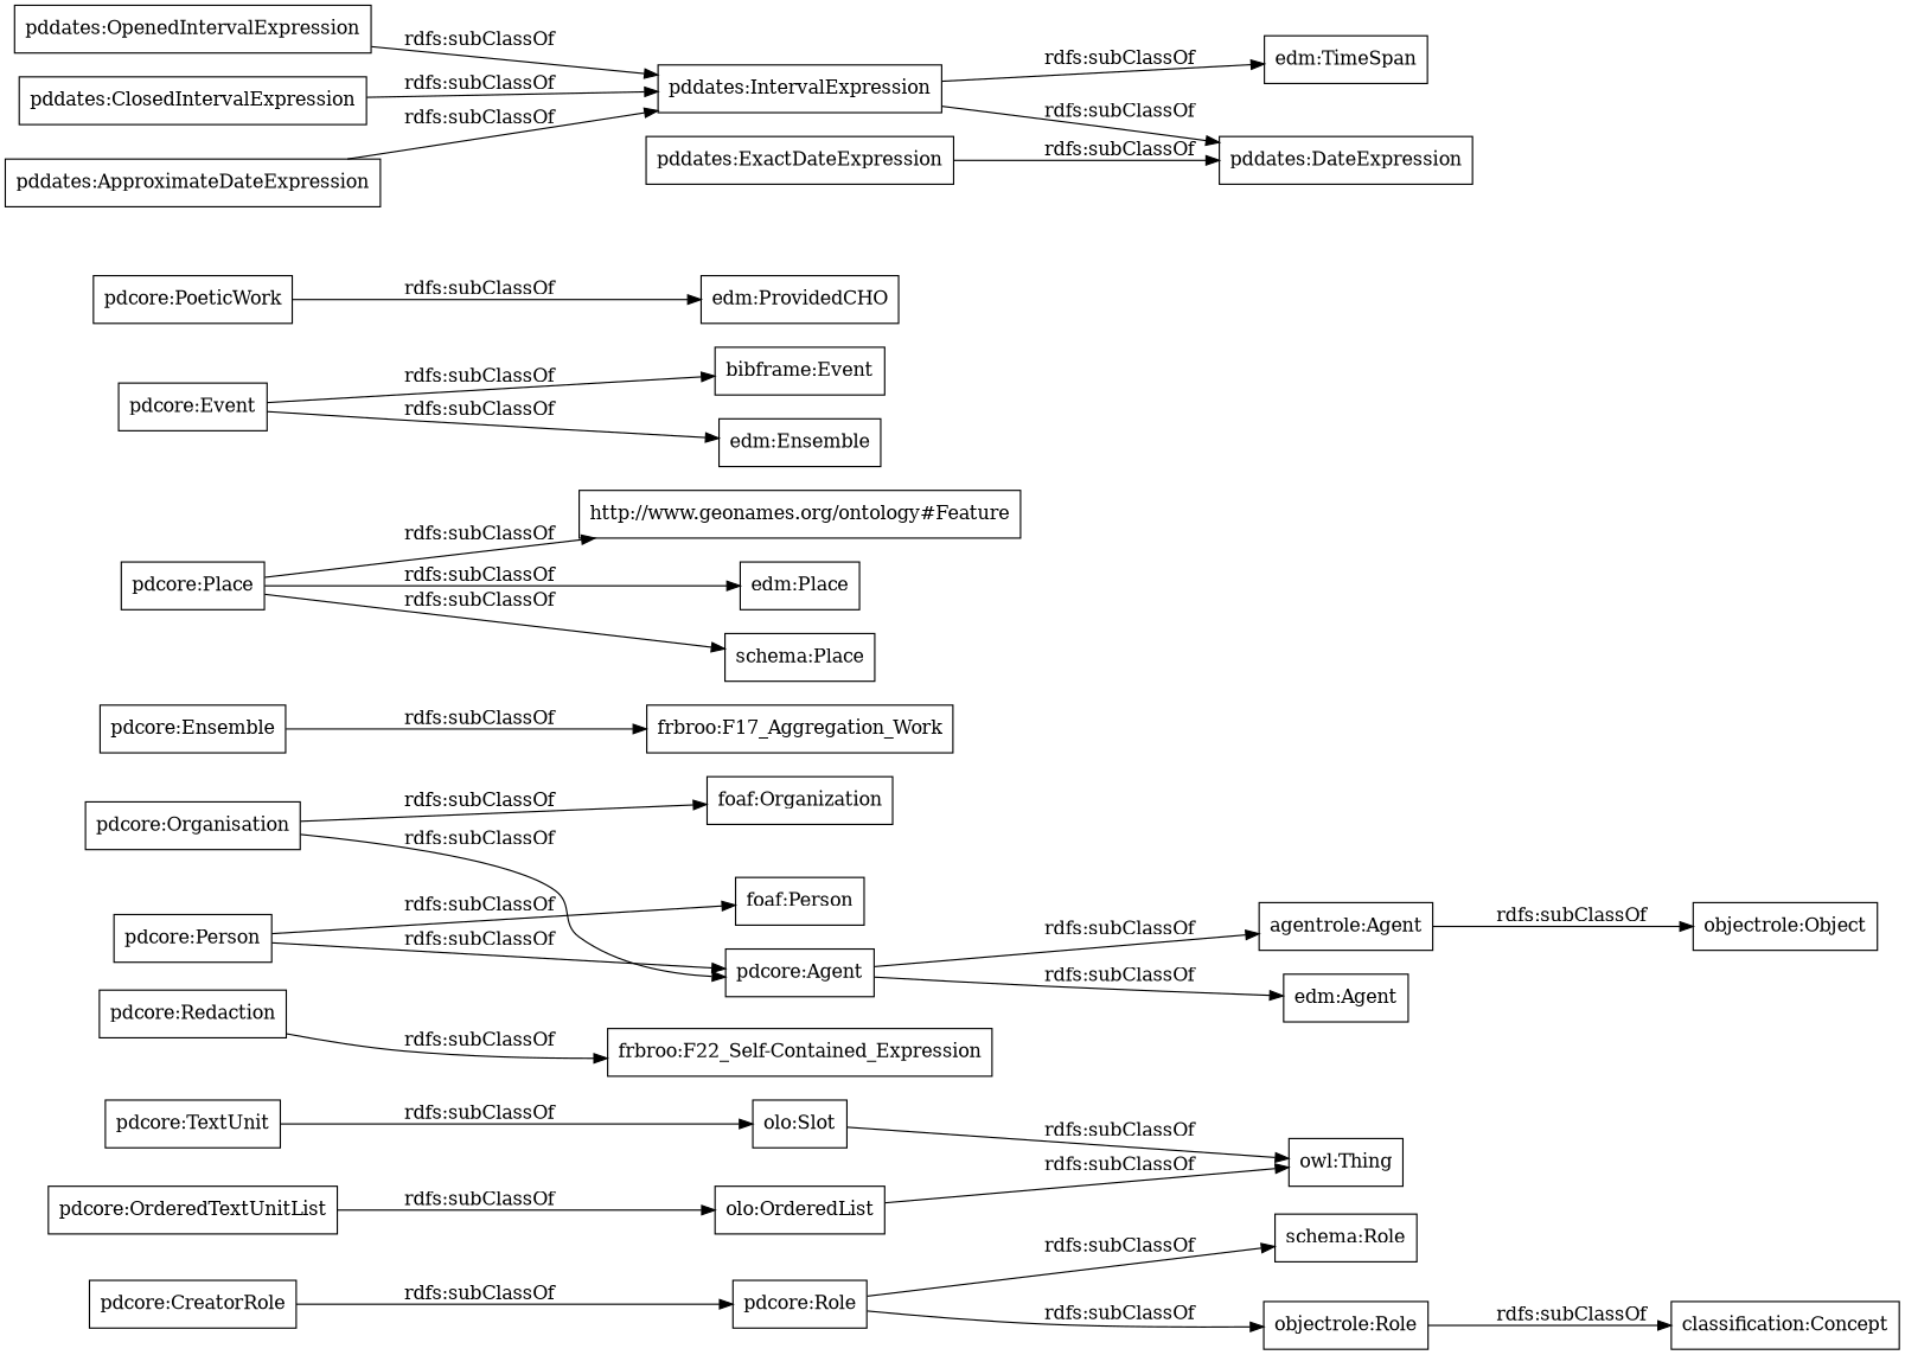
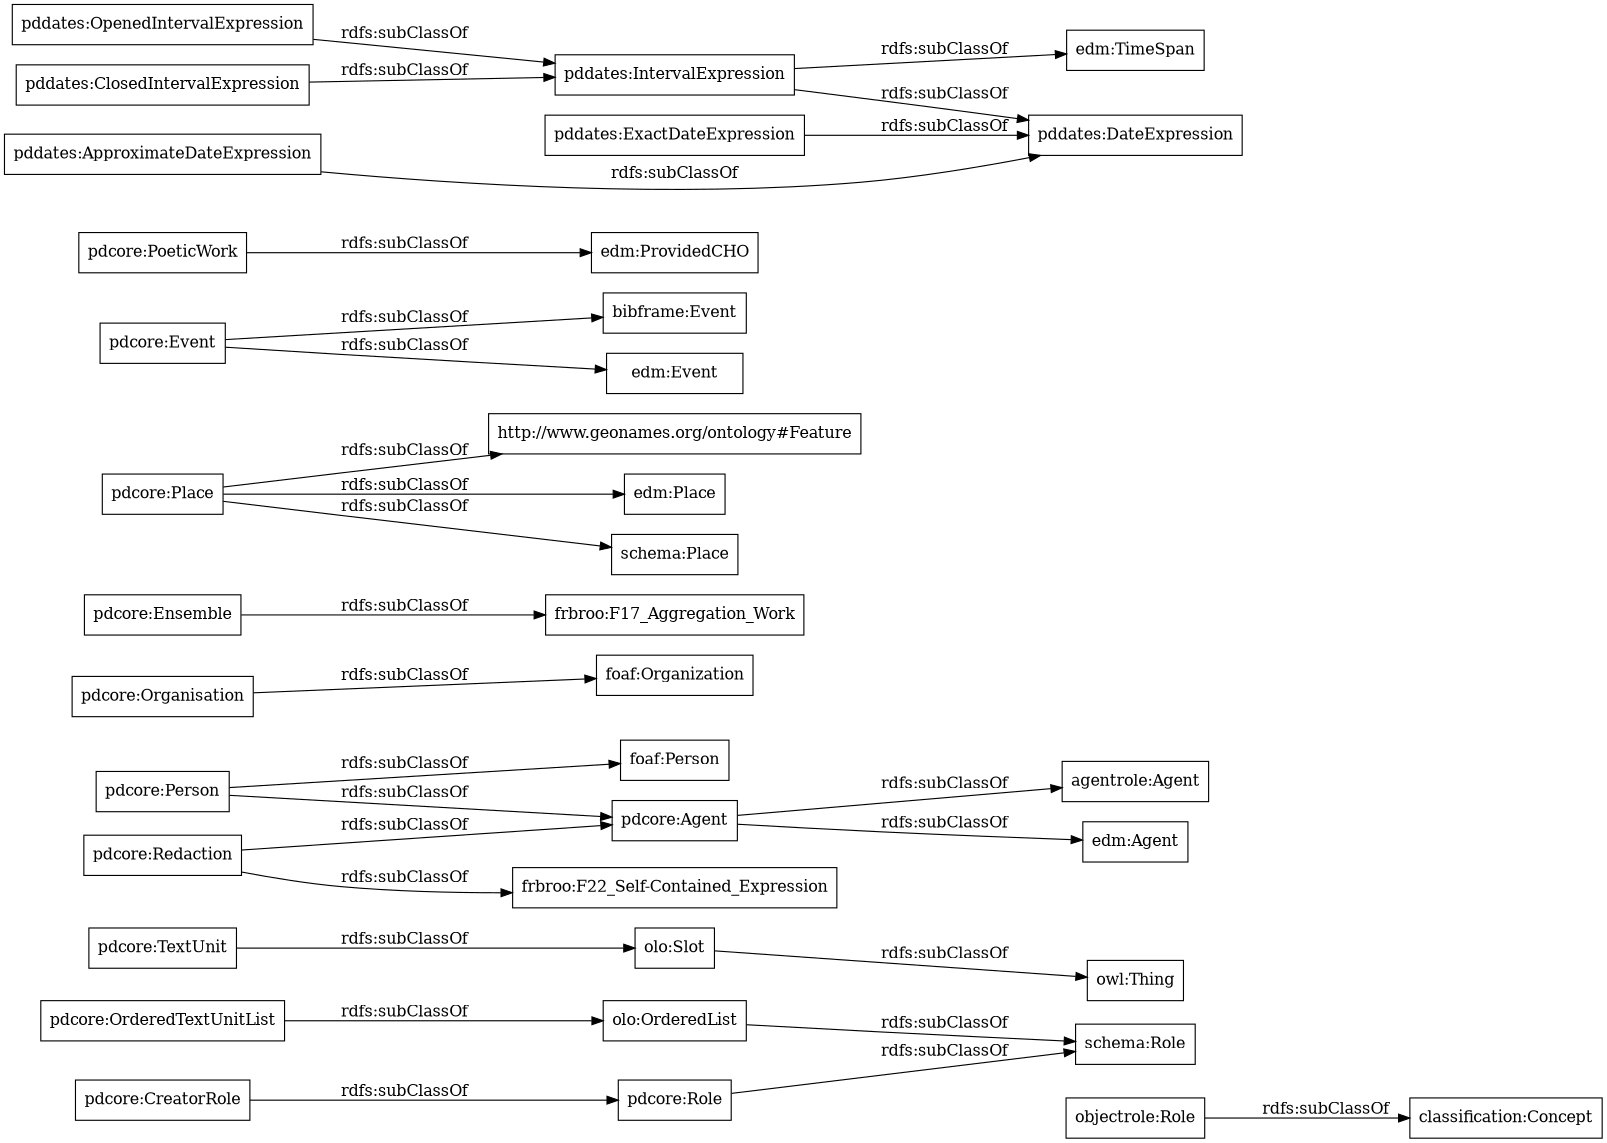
  digraph {
    rankdir=LR
    node [color=black shape=rectangle]
    "pdcore:Role"
    "schema:Role"
    "objectrole:Role"
    "classification:Concept"
    "pdcore:OrderedTextUnitList"
    "olo:OrderedList"
    "owl:Thing"
    "agentrole:Agent"
-   "objectrole:Object"
    "pdcore:Agent"
    "edm:Agent"
    "pdcore:CreatorRole"
    "pdcore:Person"
    "foaf:Person"
    "pdcore:Organisation"
    "foaf:Organization"
    "pdcore:Redaction"
    "frbroo:F22_Self-Contained_Expression"
    "pdcore:Ensemble"
    "frbroo:F17_Aggregation_Work"
    "pdcore:TextUnit"
    "olo:Slot"
    "pdcore:Place"
    "http://www.geonames.org/ontology#Feature"
    "edm:Place"
    "schema:Place"
    "pdcore:Event"
    "bibframe:Event"
-   "edm:Event" [label="edm:Ensemble"]
+   "edm:Event"
    "pdcore:PoeticWork"
    "edm:ProvidedCHO"
    "pddates:OpenedIntervalExpression"
    "pddates:IntervalExpression"
    "edm:TimeSpan"
    "pddates:DateExpression"
    "pddates:ClosedIntervalExpression"
    "pddates:ExactDateExpression"
    "pddates:ApproximateDateExpression"
    "pdcore:Role" -> "schema:Role" [label="rdfs:subClassOf"]
-   "pdcore:Role" -> "objectrole:Role" [label="rdfs:subClassOf"]
    "objectrole:Role" -> "classification:Concept" [label="rdfs:subClassOf"]
    "pdcore:OrderedTextUnitList" -> "olo:OrderedList" [label="rdfs:subClassOf"]
-   "olo:OrderedList" -> "owl:Thing" [label="rdfs:subClassOf"]
-   "agentrole:Agent" -> "objectrole:Object" [label="rdfs:subClassOf"]
+   "olo:OrderedList" -> "schema:Role" [label="rdfs:subClassOf"]
    "pdcore:Agent" -> "agentrole:Agent" [label="rdfs:subClassOf"]
    "pdcore:Agent" -> "edm:Agent" [label="rdfs:subClassOf"]
    "pdcore:CreatorRole" -> "pdcore:Role" [label="rdfs:subClassOf"]
    "pdcore:Person" -> "pdcore:Agent" [label="rdfs:subClassOf"]
    "pdcore:Person" -> "foaf:Person" [label="rdfs:subClassOf"]
-   "pdcore:Organisation" -> "pdcore:Agent" [label="rdfs:subClassOf"]
+   "pdcore:Redaction" -> "pdcore:Agent" [label="rdfs:subClassOf"]
    "pdcore:Organisation" -> "foaf:Organization" [label="rdfs:subClassOf"]
    "pdcore:Redaction" -> "frbroo:F22_Self-Contained_Expression" [label="rdfs:subClassOf"]
    "pdcore:Ensemble" -> "frbroo:F17_Aggregation_Work" [label="rdfs:subClassOf"]
    "pdcore:TextUnit" -> "olo:Slot" [label="rdfs:subClassOf"]
    "olo:Slot" -> "owl:Thing" [label="rdfs:subClassOf"]
    "pdcore:Place" -> "http://www.geonames.org/ontology#Feature" [label="rdfs:subClassOf"]
    "pdcore:Place" -> "edm:Place" [label="rdfs:subClassOf"]
    "pdcore:Place" -> "schema:Place" [label="rdfs:subClassOf"]
    "pdcore:Event" -> "bibframe:Event" [label="rdfs:subClassOf"]
    "pdcore:Event" -> "edm:Event" [label="rdfs:subClassOf"]
    "pdcore:PoeticWork" -> "edm:ProvidedCHO" [label="rdfs:subClassOf"]
    "pddates:OpenedIntervalExpression" -> "pddates:IntervalExpression" [label="rdfs:subClassOf"]
    "pddates:IntervalExpression" -> "edm:TimeSpan" [label="rdfs:subClassOf"]
    "pddates:IntervalExpression" -> "pddates:DateExpression" [label="rdfs:subClassOf"]
    "pddates:ClosedIntervalExpression" -> "pddates:IntervalExpression" [label="rdfs:subClassOf"]
    "pddates:ExactDateExpression" -> "pddates:DateExpression" [label="rdfs:subClassOf"]
-   "pddates:ApproximateDateExpression" -> "pddates:IntervalExpression" [label="rdfs:subClassOf"]
+   "pddates:ApproximateDateExpression" -> "pddates:DateExpression" [label="rdfs:subClassOf"]
  }
